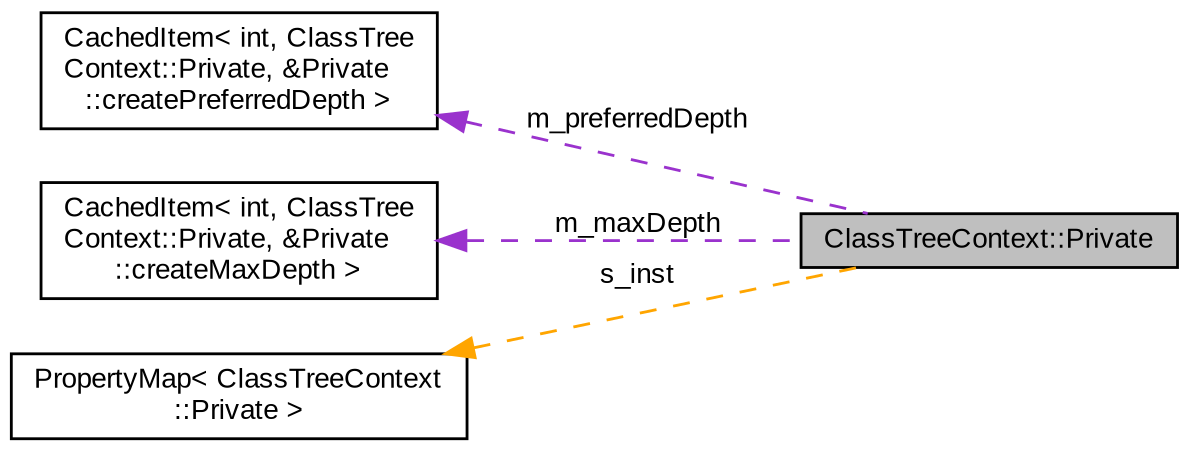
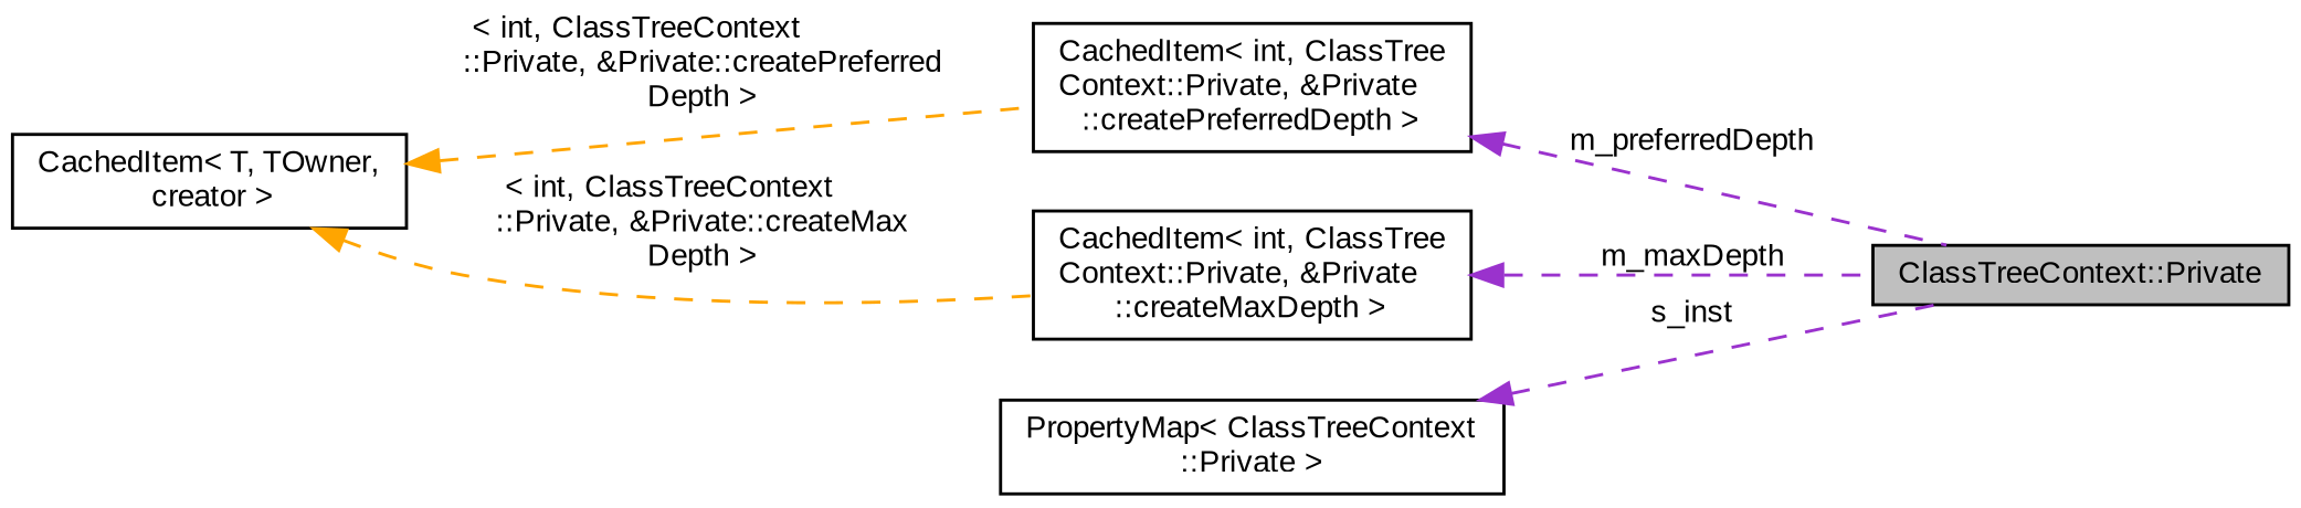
  digraph {
    fontname="Liberation Sans"
    rankdir=LR
    node [color=black fillcolor=white fontname="Liberation Sans" fontsize=10 shape=record style=filled]
    edge [color=darkorchid3 dir=back fontname="Liberation Sans" fontsize=10 labelfontname=Helvetica labelfontsize=10 style=dashed]
    n1 [fillcolor=grey75 fontcolor=black height=0.2 label="ClassTreeContext::Private" width=0.4]
    n2 [height=0.2 label="CachedItem\< int, ClassTree\lContext::Private, &Private\l::createPreferredDepth \>" width=0.4]
+   n3 [height=0.2 label="CachedItem\< T, TOwner,\l creator \>" width=0.4]
    n4 [height=0.2 label="CachedItem\< int, ClassTree\lContext::Private, &Private\l::createMaxDepth \>" width=0.4]
    n5 [height=0.2 label="PropertyMap\< ClassTreeContext\l::Private \>" width=0.4]
    n2 -> n1 [label=" m_preferredDepth"]
+   n3 -> n2 [color=orange label=" \< int, ClassTreeContext\l::Private, &Private::createPreferred\lDepth \>"]
+   n3 -> n4 [color=orange label=" \< int, ClassTreeContext\l::Private, &Private::createMax\lDepth \>"]
    n4 -> n1 [label=" m_maxDepth"]
-   n5 -> n1 [color=orange label=" s_inst"]
+   n5 -> n1 [label=" s_inst"]
  }
